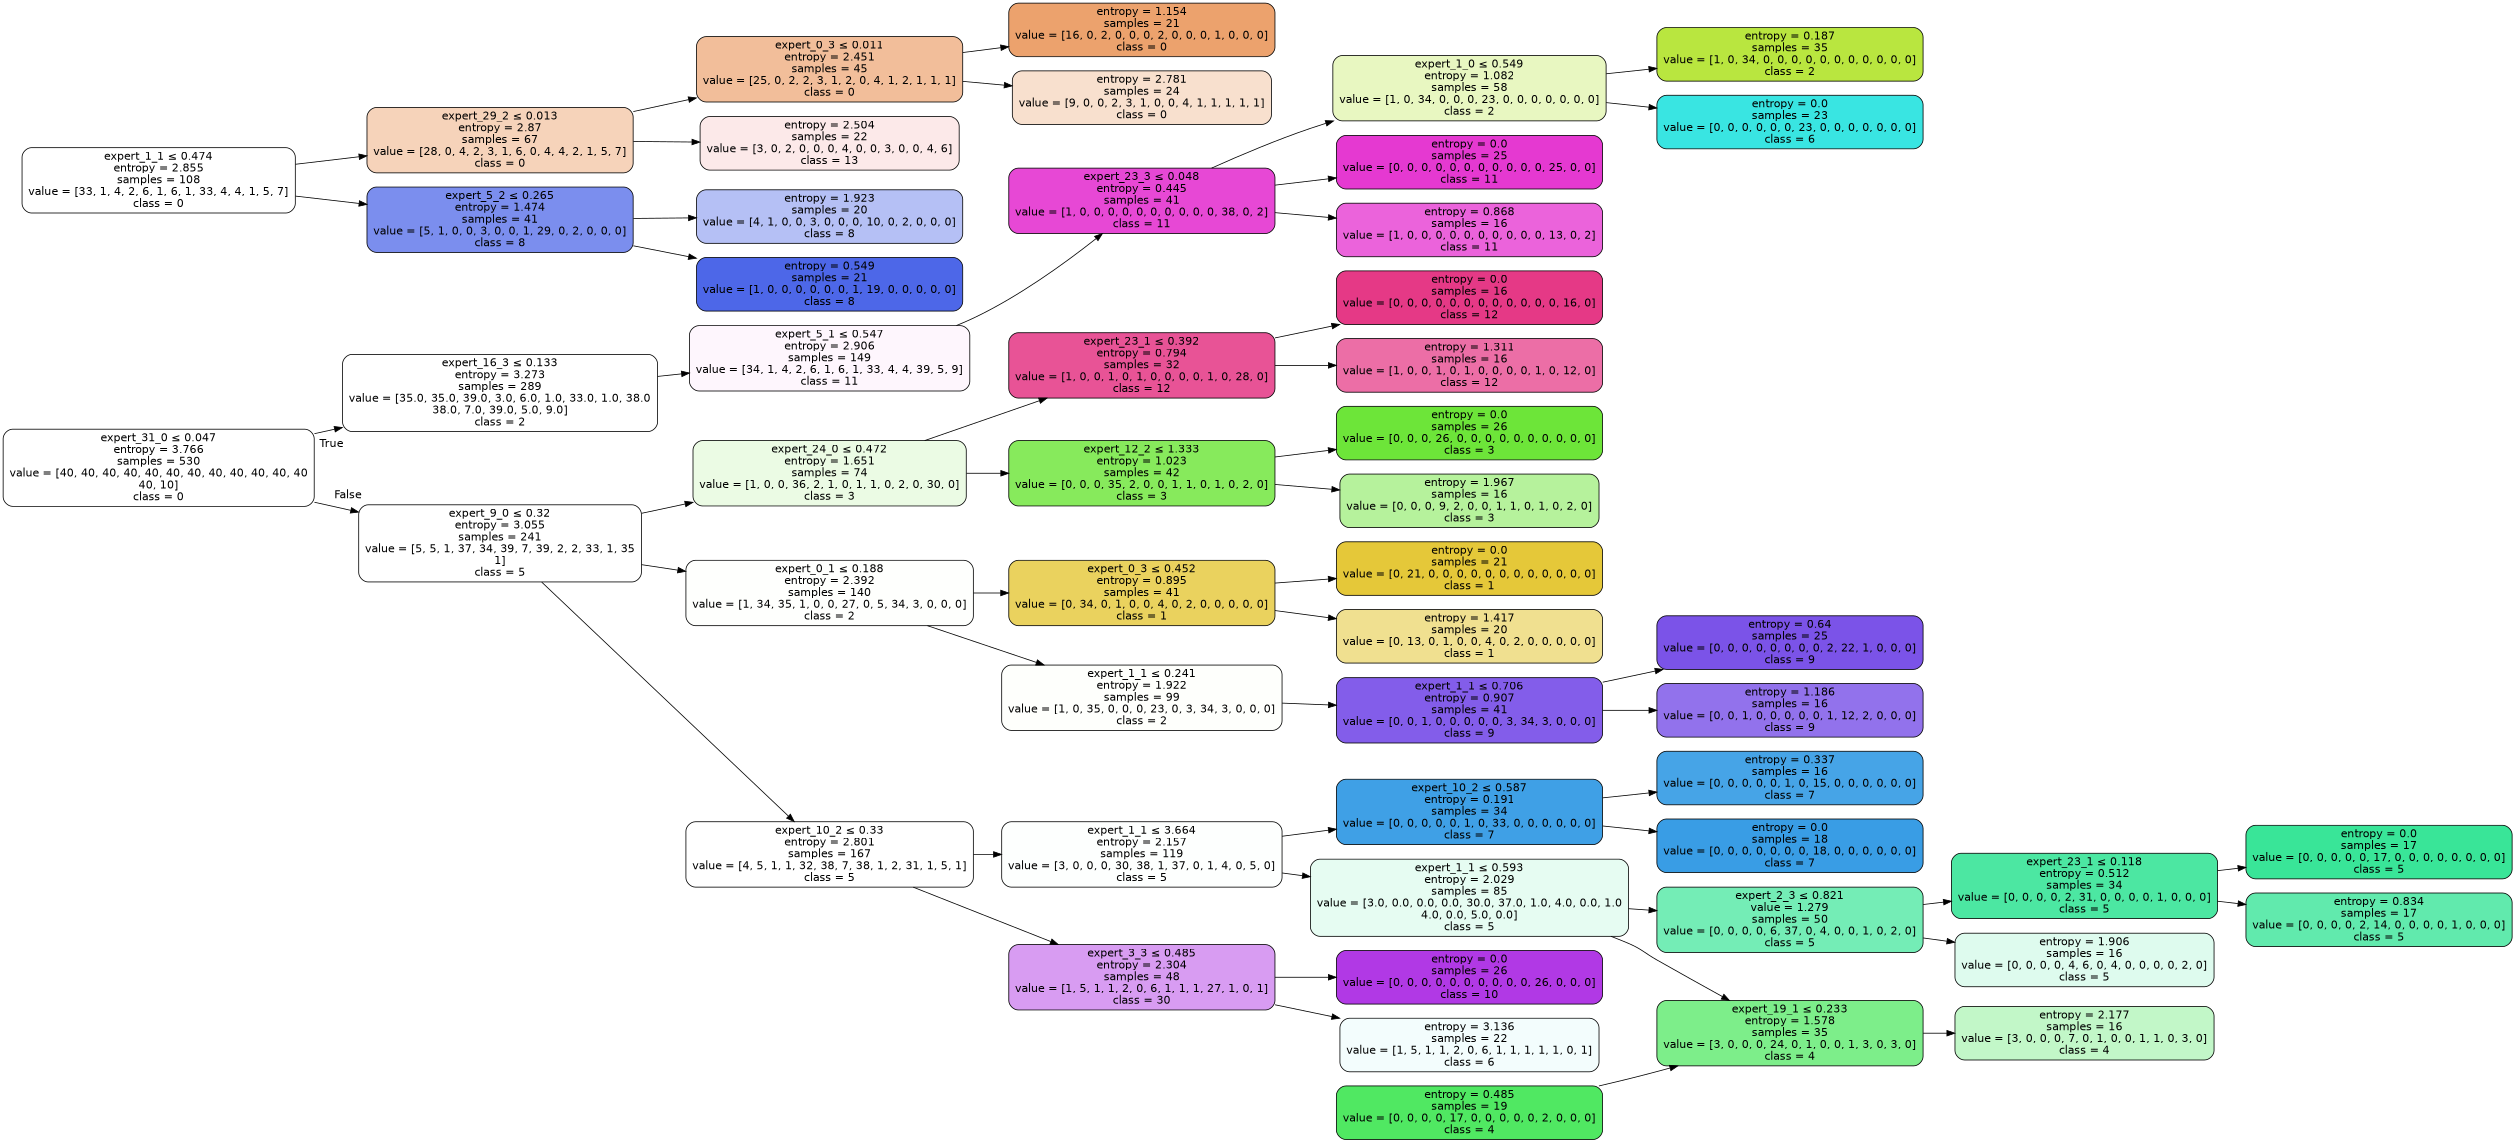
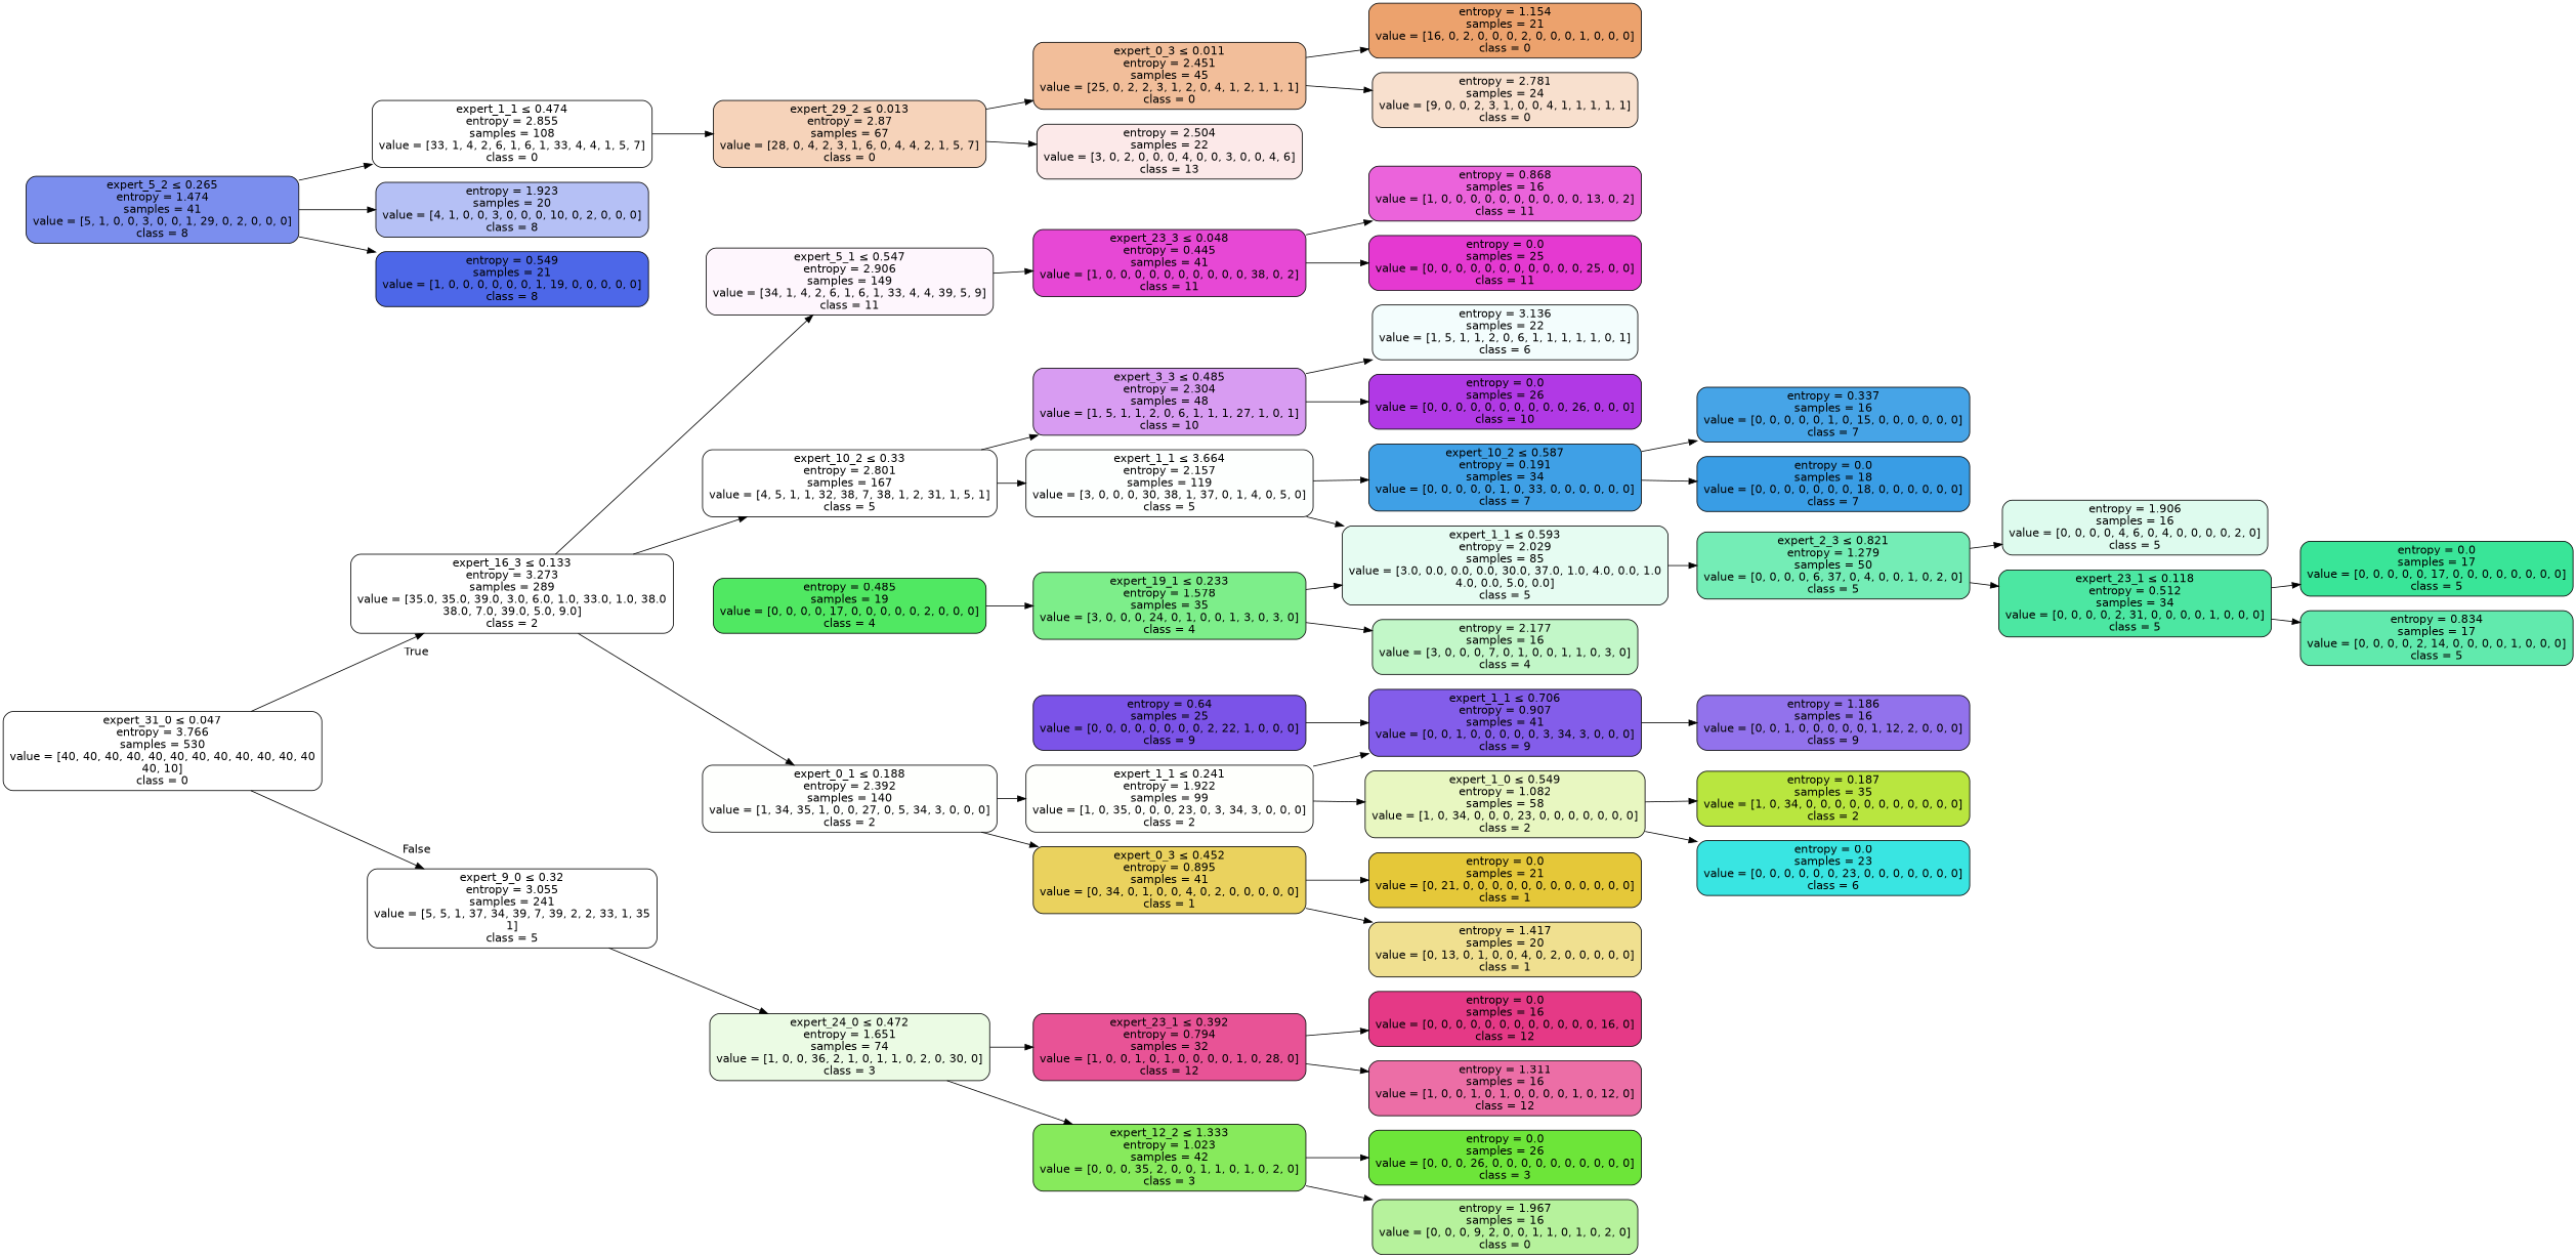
  digraph {
    rankdir=LR
    node [color=black fillcolor="#ffffff" fontname=helvetica shape=box style="filled, rounded"]
    edge [fontname=helvetica]
    n1 [label=<expert_31_0 &le; 0.047<br/>entropy = 3.766<br/>samples = 530<br/>value = [40, 40, 40, 40, 40, 40, 40, 40, 40, 40, 40, 40<br/>40, 10]<br/>class = 0>]
    n2 [label=<expert_16_3 &le; 0.133<br/>entropy = 3.273<br/>samples = 289<br/>value = [35.0, 35.0, 39.0, 3.0, 6.0, 1.0, 33.0, 1.0, 38.0<br/>38.0, 7.0, 39.0, 5.0, 9.0]<br/>class = 2>]
    n3 [label=<expert_9_0 &le; 0.32<br/>entropy = 3.055<br/>samples = 241<br/>value = [5, 5, 1, 37, 34, 39, 7, 39, 2, 2, 33, 1, 35<br/>1]<br/>class = 5>]
    n4 [fillcolor="#fefffd" label=<expert_0_1 &le; 0.188<br/>entropy = 2.392<br/>samples = 140<br/>value = [1, 34, 35, 1, 0, 0, 27, 0, 5, 34, 3, 0, 0, 0]<br/>class = 2>]
    n5 [fillcolor="#fef6fd" label=<expert_5_1 &le; 0.547<br/>entropy = 2.906<br/>samples = 149<br/>value = [34, 1, 4, 2, 6, 1, 6, 1, 33, 4, 4, 39, 5, 9]<br/>class = 11>]
    n6 [label=<expert_10_2 &le; 0.33<br/>entropy = 2.801<br/>samples = 167<br/>value = [4, 5, 1, 1, 32, 38, 7, 38, 1, 2, 31, 1, 5, 1]<br/>class = 5>]
    n7 [fillcolor="#ebfbe4" label=<expert_24_0 &le; 0.472<br/>entropy = 1.651<br/>samples = 74<br/>value = [1, 0, 0, 36, 2, 1, 0, 1, 1, 0, 2, 0, 30, 0]<br/>class = 3>]
    n8 [fillcolor="#fefffc" label=<expert_1_1 &le; 0.241<br/>entropy = 1.922<br/>samples = 99<br/>value = [1, 0, 35, 0, 0, 0, 23, 0, 3, 34, 3, 0, 0, 0]<br/>class = 2>]
    n9 [fillcolor="#ead25e" label=<expert_0_3 &le; 0.452<br/>entropy = 0.895<br/>samples = 41<br/>value = [0, 34, 0, 1, 0, 0, 4, 0, 2, 0, 0, 0, 0, 0]<br/>class = 1>]
    n10 [fillcolor="#e748d5" label=<expert_23_3 &le; 0.048<br/>entropy = 0.445<br/>samples = 41<br/>value = [1, 0, 0, 0, 0, 0, 0, 0, 0, 0, 0, 38, 0, 2]<br/>class = 11>]
    n11 [fillcolor="#e8f7c1" label=<expert_1_0 &le; 0.549<br/>entropy = 1.082<br/>samples = 58<br/>value = [1, 0, 34, 0, 0, 0, 23, 0, 0, 0, 0, 0, 0, 0]<br/>class = 2>]
    n12 [fillcolor="#835dea" label=<expert_1_1 &le; 0.706<br/>entropy = 0.907<br/>samples = 41<br/>value = [0, 0, 1, 0, 0, 0, 0, 0, 3, 34, 3, 0, 0, 0]<br/>class = 9>]
    n13 [fillcolor="#f0e090" label=<entropy = 1.417<br/>samples = 20<br/>value = [0, 13, 0, 1, 0, 0, 4, 0, 2, 0, 0, 0, 0, 0]<br/>class = 1>]
    n14 [fillcolor="#e5c839" label=<entropy = 0.0<br/>samples = 21<br/>value = [0, 21, 0, 0, 0, 0, 0, 0, 0, 0, 0, 0, 0, 0]<br/>class = 1>]
    n15 [fillcolor="#b9e63f" label=<entropy = 0.187<br/>samples = 35<br/>value = [1, 0, 34, 0, 0, 0, 0, 0, 0, 0, 0, 0, 0, 0]<br/>class = 2>]
    n16 [fillcolor="#39e5e2" label=<entropy = 0.0<br/>samples = 23<br/>value = [0, 0, 0, 0, 0, 0, 23, 0, 0, 0, 0, 0, 0, 0]<br/>class = 6>]
    n17 [fillcolor="#7b53e8" label=<entropy = 0.64<br/>samples = 25<br/>value = [0, 0, 0, 0, 0, 0, 0, 0, 2, 22, 1, 0, 0, 0]<br/>class = 9>]
    n18 [fillcolor="#9272ec" label=<entropy = 1.186<br/>samples = 16<br/>value = [0, 0, 1, 0, 0, 0, 0, 0, 1, 12, 2, 0, 0, 0]<br/>class = 9>]
    n19 [label=<expert_1_1 &le; 0.474<br/>entropy = 2.855<br/>samples = 108<br/>value = [33, 1, 4, 2, 6, 1, 6, 1, 33, 4, 4, 1, 5, 7]<br/>class = 0>]
    n20 [fillcolor="#f6d3ba" label=<expert_29_2 &le; 0.013<br/>entropy = 2.87<br/>samples = 67<br/>value = [28, 0, 4, 2, 3, 1, 6, 0, 4, 4, 2, 1, 5, 7]<br/>class = 0>]
    n21 [fillcolor="#7b8eee" label=<expert_5_2 &le; 0.265<br/>entropy = 1.474<br/>samples = 41<br/>value = [5, 1, 0, 0, 3, 0, 0, 1, 29, 0, 2, 0, 0, 0]<br/>class = 8>]
    n22 [fillcolor="#e539d1" label=<entropy = 0.0<br/>samples = 25<br/>value = [0, 0, 0, 0, 0, 0, 0, 0, 0, 0, 0, 25, 0, 0]<br/>class = 11>]
    n23 [fillcolor="#eb63db" label=<entropy = 0.868<br/>samples = 16<br/>value = [1, 0, 0, 0, 0, 0, 0, 0, 0, 0, 0, 13, 0, 2]<br/>class = 11>]
    n24 [fillcolor="#f2be9a" label=<expert_0_3 &le; 0.011<br/>entropy = 2.451<br/>samples = 45<br/>value = [25, 0, 2, 2, 3, 1, 2, 0, 4, 1, 2, 1, 1, 1]<br/>class = 0>]
    n25 [fillcolor="#fce9e9" label=<entropy = 2.504<br/>samples = 22<br/>value = [3, 0, 2, 0, 0, 0, 4, 0, 0, 3, 0, 0, 4, 6]<br/>class = 13>]
    n26 [fillcolor="#b5c0f5" label=<entropy = 1.923<br/>samples = 20<br/>value = [4, 1, 0, 0, 3, 0, 0, 0, 10, 0, 2, 0, 0, 0]<br/>class = 8>]
    n27 [fillcolor="#4d67e8" label=<entropy = 0.549<br/>samples = 21<br/>value = [1, 0, 0, 0, 0, 0, 0, 1, 19, 0, 0, 0, 0, 0]<br/>class = 8>]
    n28 [fillcolor="#eca26d" label=<entropy = 1.154<br/>samples = 21<br/>value = [16, 0, 2, 0, 0, 0, 2, 0, 0, 0, 1, 0, 0, 0]<br/>class = 0>]
    n29 [fillcolor="#f8e0ce" label=<entropy = 2.781<br/>samples = 24<br/>value = [9, 0, 0, 2, 3, 1, 0, 0, 4, 1, 1, 1, 1, 1]<br/>class = 0>]
-   n30 [fillcolor="#d89cf2" label=<expert_3_3 &le; 0.485<br/>entropy = 2.304<br/>samples = 48<br/>value = [1, 5, 1, 1, 2, 0, 6, 1, 1, 1, 27, 1, 0, 1]<br/>class = 30>]
+   n30 [fillcolor="#d89cf2" label=<expert_3_3 &le; 0.485<br/>entropy = 2.304<br/>samples = 48<br/>value = [1, 5, 1, 1, 2, 0, 6, 1, 1, 1, 27, 1, 0, 1]<br/>class = 10>]
    n31 [fillcolor="#fdfffe" label=<expert_1_1 &le; 3.664<br/>entropy = 2.157<br/>samples = 119<br/>value = [3, 0, 0, 0, 30, 38, 1, 37, 0, 1, 4, 0, 5, 0]<br/>class = 5>]
    n32 [fillcolor="#87ea5c" label=<expert_12_2 &le; 1.333<br/>entropy = 1.023<br/>samples = 42<br/>value = [0, 0, 0, 35, 2, 0, 0, 1, 1, 0, 1, 0, 2, 0]<br/>class = 3>]
    n33 [fillcolor="#e85396" label=<expert_23_1 &le; 0.392<br/>entropy = 0.794<br/>samples = 32<br/>value = [1, 0, 0, 1, 0, 1, 0, 0, 0, 0, 1, 0, 28, 0]<br/>class = 12>]
    n34 [fillcolor="#f3fdfd" label=<entropy = 3.136<br/>samples = 22<br/>value = [1, 5, 1, 1, 2, 0, 6, 1, 1, 1, 1, 1, 0, 1]<br/>class = 6>]
    n35 [fillcolor="#b139e5" label=<entropy = 0.0<br/>samples = 26<br/>value = [0, 0, 0, 0, 0, 0, 0, 0, 0, 0, 26, 0, 0, 0]<br/>class = 10>]
    n36 [fillcolor="#e6fcf2" label=<expert_1_1 &le; 0.593<br/>entropy = 2.029<br/>samples = 85<br/>value = [3.0, 0.0, 0.0, 0.0, 30.0, 37.0, 1.0, 4.0, 0.0, 1.0<br/>4.0, 0.0, 5.0, 0.0]<br/>class = 5>]
    n37 [fillcolor="#3fa0e6" label=<expert_10_2 &le; 0.587<br/>entropy = 0.191<br/>samples = 34<br/>value = [0, 0, 0, 0, 0, 1, 0, 33, 0, 0, 0, 0, 0, 0]<br/>class = 7>]
    n38 [fillcolor="#7dee8a" label=<expert_19_1 &le; 0.233<br/>entropy = 1.578<br/>samples = 35<br/>value = [3, 0, 0, 0, 24, 0, 1, 0, 0, 1, 3, 0, 3, 0]<br/>class = 4>]
-   n39 [fillcolor="#74edb6" label=<expert_2_3 &le; 0.821<br/>value = 1.279<br/>samples = 50<br/>value = [0, 0, 0, 0, 6, 37, 0, 4, 0, 0, 1, 0, 2, 0]<br/>class = 5>]
+   n39 [fillcolor="#74edb6" label=<expert_2_3 &le; 0.821<br/>entropy = 1.279<br/>samples = 50<br/>value = [0, 0, 0, 0, 6, 37, 0, 4, 0, 0, 1, 0, 2, 0]<br/>class = 5>]
    n40 [fillcolor="#46a4e7" label=<entropy = 0.337<br/>samples = 16<br/>value = [0, 0, 0, 0, 0, 1, 0, 15, 0, 0, 0, 0, 0, 0]<br/>class = 7>]
    n41 [fillcolor="#399de5" label=<entropy = 0.0<br/>samples = 18<br/>value = [0, 0, 0, 0, 0, 0, 0, 18, 0, 0, 0, 0, 0, 0]<br/>class = 7>]
    n42 [fillcolor="#c2f7c8" label=<entropy = 2.177<br/>samples = 16<br/>value = [3, 0, 0, 0, 7, 0, 1, 0, 0, 1, 1, 0, 3, 0]<br/>class = 4>]
    n43 [fillcolor="#defbee" label=<entropy = 1.906<br/>samples = 16<br/>value = [0, 0, 0, 0, 4, 6, 0, 4, 0, 0, 0, 0, 2, 0]<br/>class = 5>]
    n44 [fillcolor="#4ce7a2" label=<expert_23_1 &le; 0.118<br/>entropy = 0.512<br/>samples = 34<br/>value = [0, 0, 0, 0, 2, 31, 0, 0, 0, 0, 1, 0, 0, 0]<br/>class = 5>]
    n45 [fillcolor="#50e862" label=<entropy = 0.485<br/>samples = 19<br/>value = [0, 0, 0, 0, 17, 0, 0, 0, 0, 0, 2, 0, 0, 0]<br/>class = 4>]
    n46 [fillcolor="#39e598" label=<entropy = 0.0<br/>samples = 17<br/>value = [0, 0, 0, 0, 0, 17, 0, 0, 0, 0, 0, 0, 0, 0]<br/>class = 5>]
    n47 [fillcolor="#61eaad" label=<entropy = 0.834<br/>samples = 17<br/>value = [0, 0, 0, 0, 2, 14, 0, 0, 0, 0, 1, 0, 0, 0]<br/>class = 5>]
-   n48 [fillcolor="#b6f29c" label=<entropy = 1.967<br/>samples = 16<br/>value = [0, 0, 0, 9, 2, 0, 0, 1, 1, 0, 1, 0, 2, 0]<br/>class = 3>]
+   n48 [fillcolor="#b6f29c" label=<entropy = 1.967<br/>samples = 16<br/>value = [0, 0, 0, 9, 2, 0, 0, 1, 1, 0, 1, 0, 2, 0]<br/>class = 0>]
    n49 [fillcolor="#6de539" label=<entropy = 0.0<br/>samples = 26<br/>value = [0, 0, 0, 26, 0, 0, 0, 0, 0, 0, 0, 0, 0, 0]<br/>class = 3>]
    n50 [fillcolor="#ec6ea6" label=<entropy = 1.311<br/>samples = 16<br/>value = [1, 0, 0, 1, 0, 1, 0, 0, 0, 0, 1, 0, 12, 0]<br/>class = 12>]
    n51 [fillcolor="#e53986" label=<entropy = 0.0<br/>samples = 16<br/>value = [0, 0, 0, 0, 0, 0, 0, 0, 0, 0, 0, 0, 16, 0]<br/>class = 12>]
    n1 -> n2 [headlabel=True labelangle=45 labeldistance=2.5]
    n1 -> n3 [headlabel=False labelangle=-45 labeldistance=2.5]
-   n3 -> n4
+   n2 -> n4
    n2 -> n5
-   n3 -> n6
+   n2 -> n6
    n3 -> n7
    n4 -> n8
    n4 -> n9
    n5 -> n10
    n6 -> n30
    n6 -> n31
    n7 -> n32
    n7 -> n33
-   n10 -> n11
+   n8 -> n11
    n8 -> n12
    n9 -> n13
    n9 -> n14
    n10 -> n22
    n10 -> n23
    n11 -> n15
    n11 -> n16
-   n12 -> n17
+   n17 -> n12
    n12 -> n18
    n19 -> n20
-   n19 -> n21
+   n21 -> n19
    n20 -> n24
    n20 -> n25
    n21 -> n26
    n21 -> n27
    n24 -> n28
    n24 -> n29
    n30 -> n34
    n30 -> n35
    n31 -> n36
    n31 -> n37
    n32 -> n48
    n32 -> n49
    n33 -> n50
    n33 -> n51
-   n36 -> n38
+   n38 -> n36
    n36 -> n39
    n37 -> n40
    n37 -> n41
    n38 -> n42
    n39 -> n43
    n39 -> n44
    n44 -> n46
    n44 -> n47
    n45 -> n38
  }
